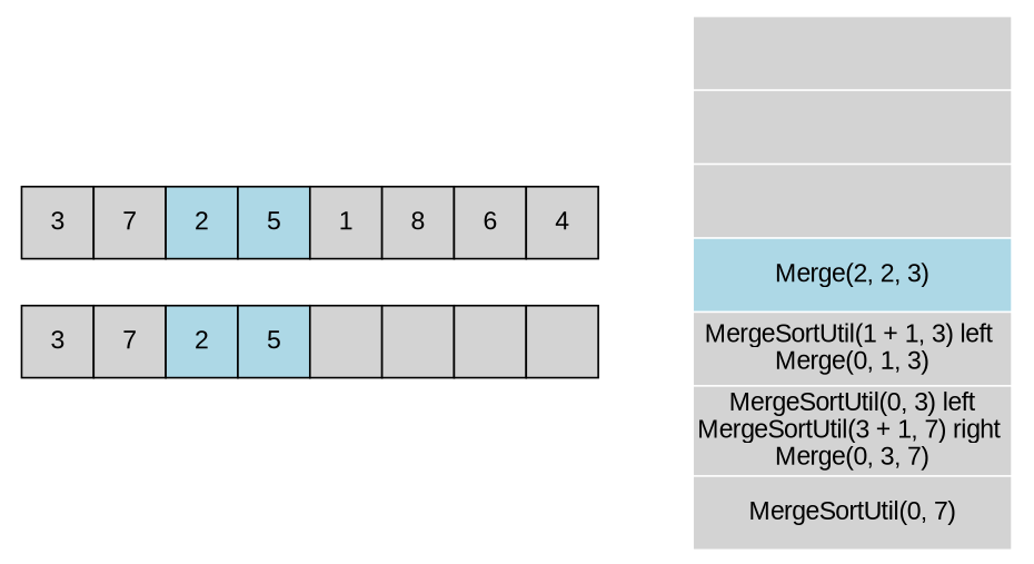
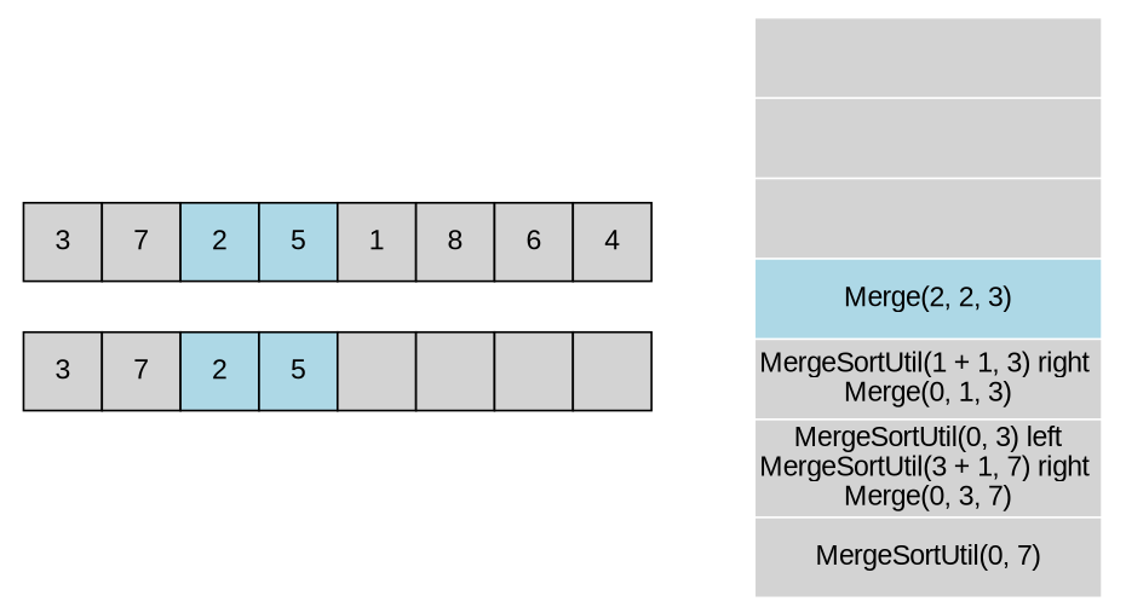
  digraph {
    rankdir=LR
    fontname="Liberation Sans"
    node [shape=none fontname="Liberation Sans"]
    edge [style=invis fontname="Liberation Sans"]
    n1 [label=<<table border="0" cellspacing="0">             <tr>             <td port="arr0" width="40" height="40" bgcolor="lightgray" border="1">3</td>             <td port="arr1" width="40" height="40" bgcolor="lightgray" border="1">7</td>             <td port="arr2" width="40" height="40" bgcolor="lightblue" border="1">2</td>             <td port="arr3" width="40" height="40" bgcolor="lightblue" border="1">5</td>             <td port="arr4" width="40" height="40" bgcolor="lightgray" border="1">1</td>             <td port="arr5" width="40" height="40" bgcolor="lightgray" border="1">8</td>             <td port="arr6" width="40" height="40" bgcolor="lightgray" border="1">6</td>             <td port="arr7" width="40" height="40" bgcolor="lightgray" border="1">4</td>             </tr>             </table>>]
-   n2 [label=<<table border="0" cellspacing="1">             <tr><td port="code1" height="40" bgcolor="lightgray"></td></tr>             <tr><td port="code2" height="40" bgcolor="lightgray"></td></tr>             <tr><td port="code3" height="40" bgcolor="lightgray"></td></tr>             <tr><td port="code4" height="40" bgcolor="lightblue">Merge(2, 2, 3)</td></tr>             <tr><td port="code5" height="40" bgcolor="lightgray">MergeSortUtil(1 + 1, 3) left <br/>Merge(0, 1, 3)</td></tr>             <tr><td port="code6" height="40" bgcolor="lightgray">MergeSortUtil(0, 3) left<br/>MergeSortUtil(3 + 1, 7) right <br/>Merge(0, 3, 7)<br/></td></tr>             <tr><td port="code7" height="40" bgcolor="lightgray">MergeSortUtil(0, 7)</td></tr>             </table>>]
+   n2 [label=<<table border="0" cellspacing="1">             <tr><td port="code1" height="40" bgcolor="lightgray"></td></tr>             <tr><td port="code2" height="40" bgcolor="lightgray"></td></tr>             <tr><td port="code3" height="40" bgcolor="lightgray"></td></tr>             <tr><td port="code4" height="40" bgcolor="lightblue">Merge(2, 2, 3)</td></tr>             <tr><td port="code5" height="40" bgcolor="lightgray">MergeSortUtil(1 + 1, 3) right <br/>Merge(0, 1, 3)</td></tr>             <tr><td port="code6" height="40" bgcolor="lightgray">MergeSortUtil(0, 3) left<br/>MergeSortUtil(3 + 1, 7) right <br/>Merge(0, 3, 7)<br/></td></tr>             <tr><td port="code7" height="40" bgcolor="lightgray">MergeSortUtil(0, 7)</td></tr>             </table>>]
    n3 [label=<<table border="0" cellspacing="0">             <tr>             <td port="tempArr0" width="40" height="40" bgcolor="lightgray" border="1">3</td>             <td port="tempArr1" width="40" height="40" bgcolor="lightgray" border="1">7</td>             <td port="tempArr2" width="40" height="40" bgcolor="lightblue" border="1">2</td>             <td port="tempArr3" width="40" height="40" bgcolor="lightblue" border="1">5</td>             <td port="tempArr4" width="40" height="40" bgcolor="lightgray" border="1"></td>             <td port="tempArr5" width="40" height="40" bgcolor="lightgray" border="1"></td>             <td port="tempArr6" width="40" height="40" bgcolor="lightgray" border="1"></td>             <td port="tempArr7" width="40" height="40" bgcolor="lightgray" border="1"></td>             </tr>             </table>>]
    subgraph sub_1 {
      peripheries=0
      n1
      n2
    }
    subgraph sub_2 {
      peripheries=0
      n2
      n3
    }
    n1 -> n2
    n3 -> n2
  }
